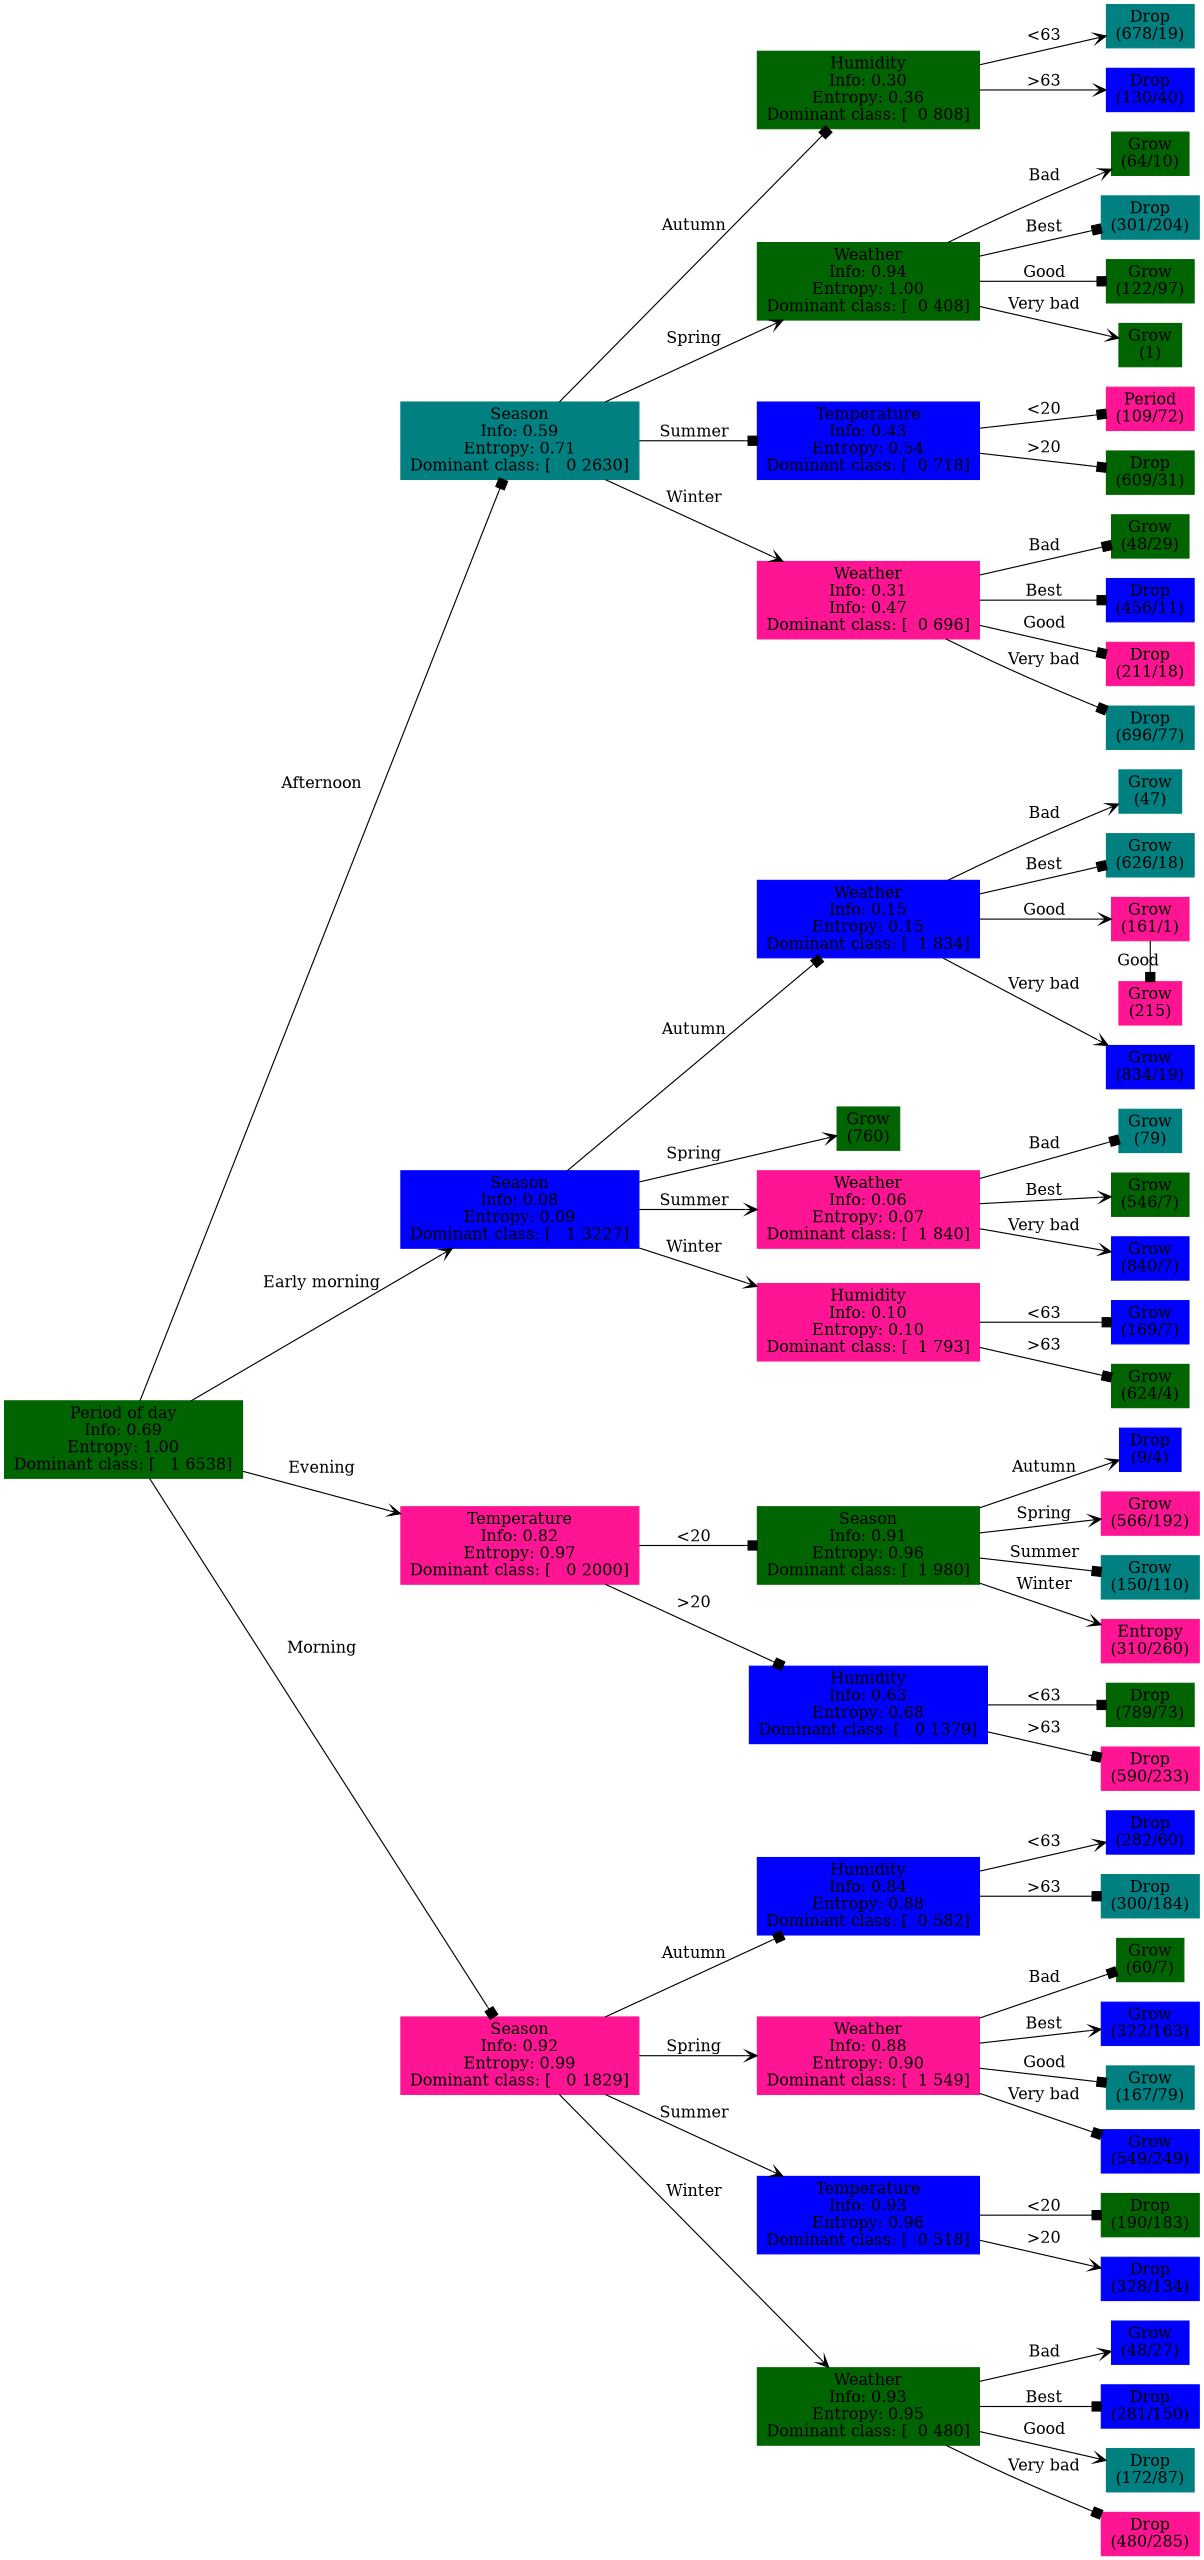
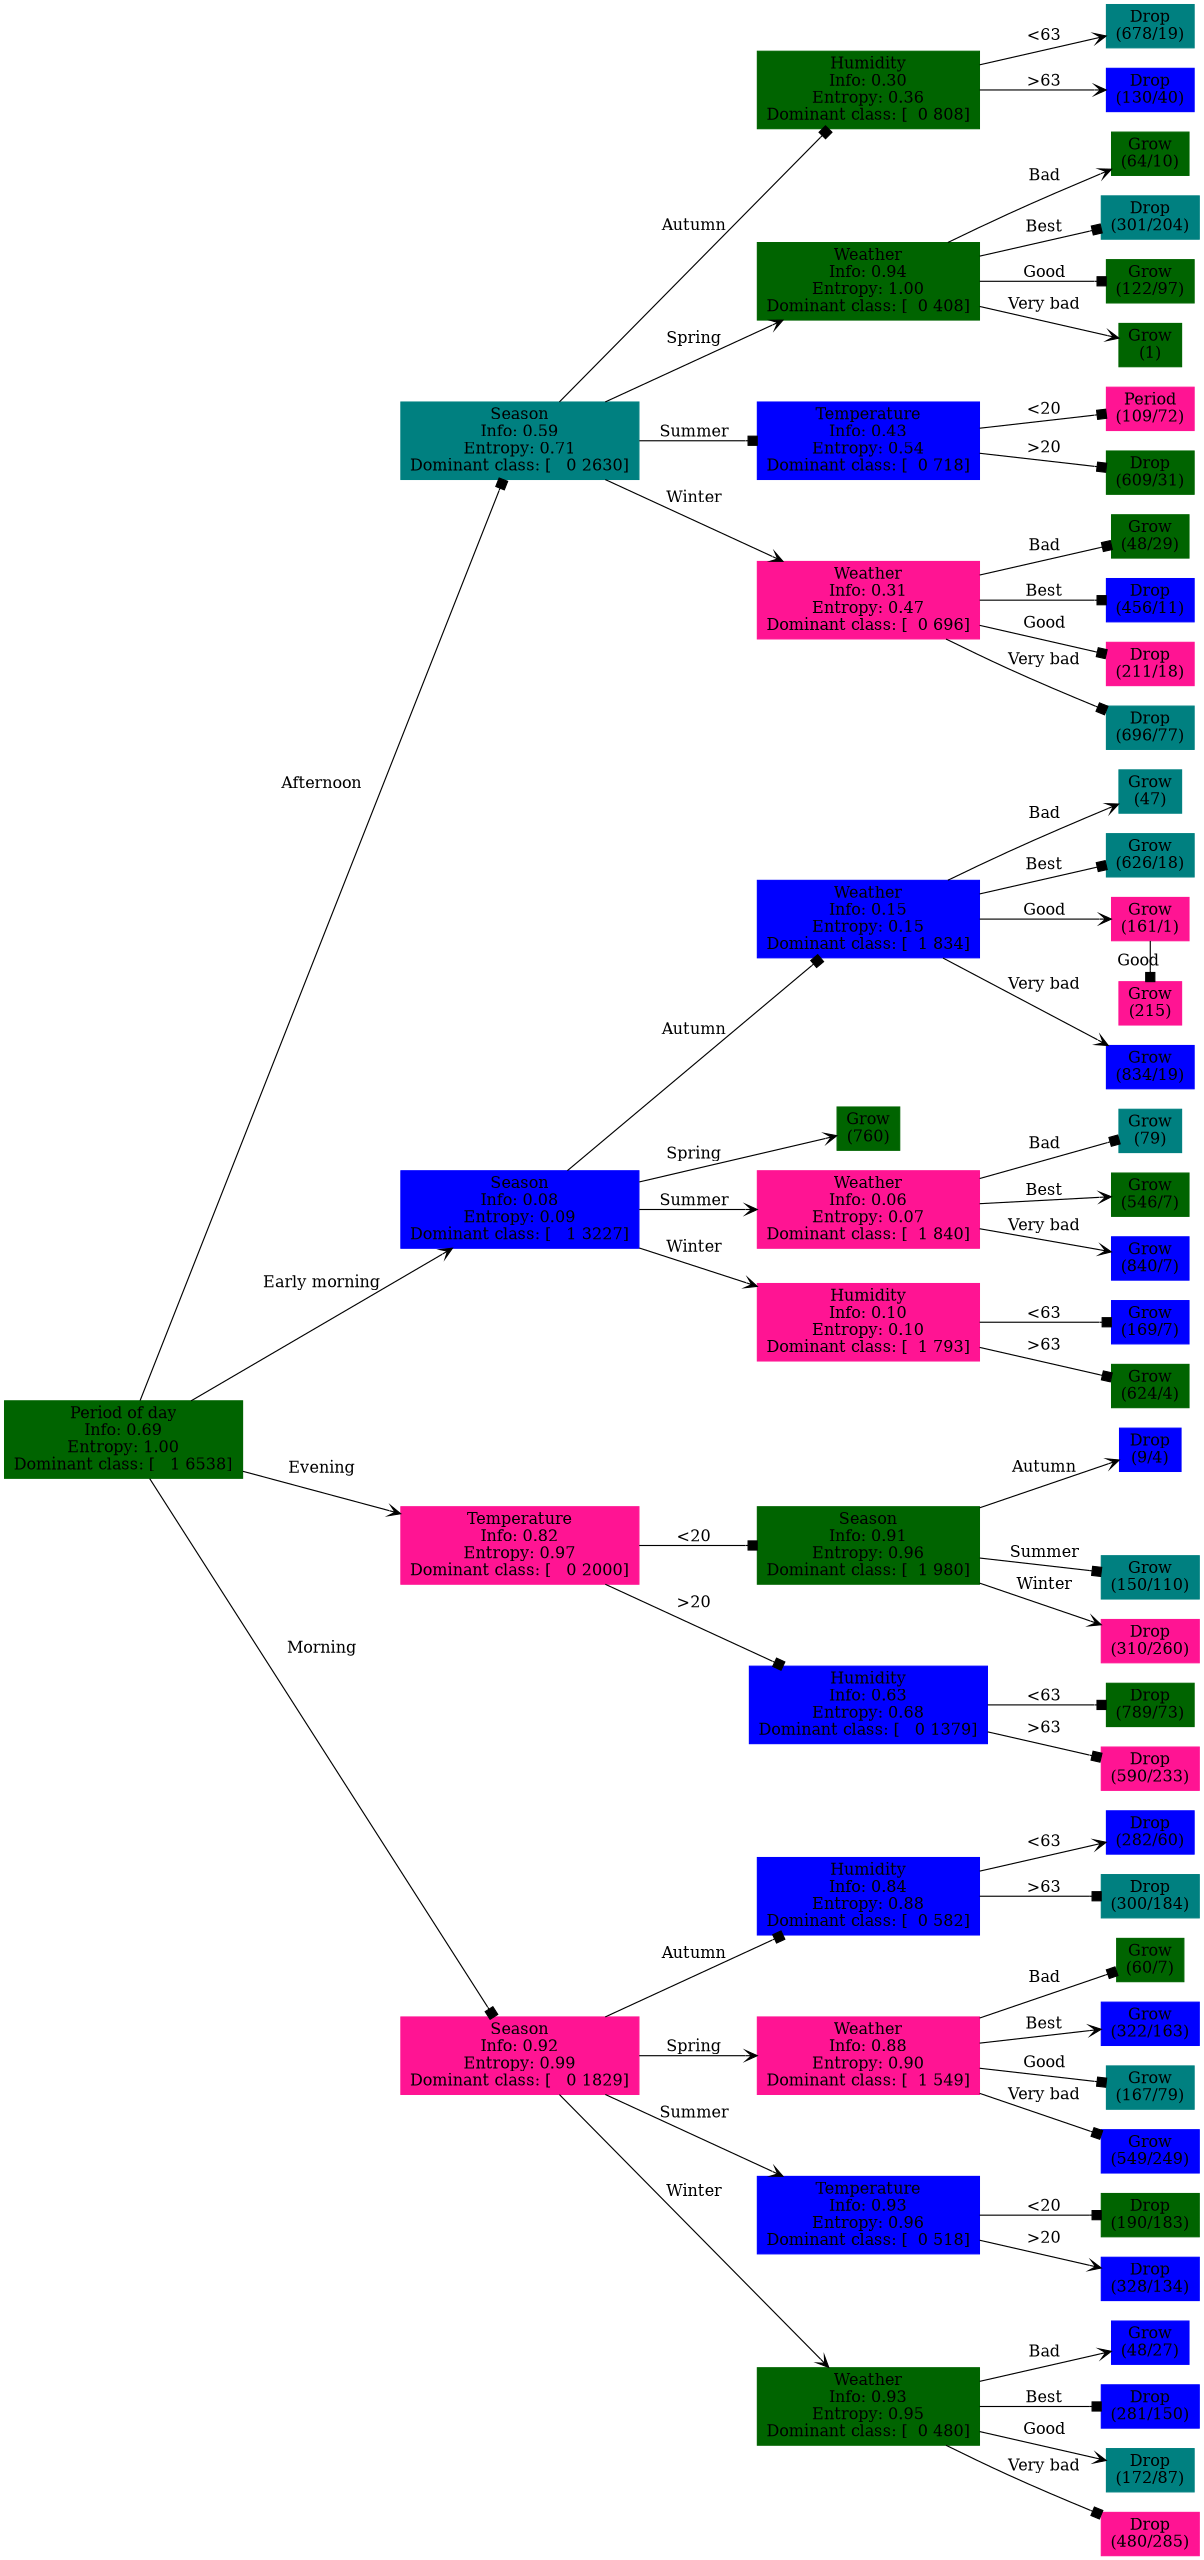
  digraph {
    rankdir=LR
    node [color=blue shape=box style=filled weight=4]
    edge [arrowhead=box]
    n1 [color=darkgreen label="Period of day\nInfo: 0.69\nEntropy: 1.00\nDominant class: [   1 6538]\n" weight=1]
    n2 [color=teal label="Season\nInfo: 0.59\nEntropy: 0.71\nDominant class: [   0 2630]\n" weight=2]
    n3 [label="Season\nInfo: 0.08\nEntropy: 0.09\nDominant class: [   1 3227]\n" weight=2]
    n4 [color=deeppink label="Temperature\nInfo: 0.82\nEntropy: 0.97\nDominant class: [   0 2000]\n" weight=2]
    n5 [color=deeppink label="Season\nInfo: 0.92\nEntropy: 0.99\nDominant class: [   0 1829]\n" weight=2]
    n6 [color=darkgreen label="Humidity\nInfo: 0.30\nEntropy: 0.36\nDominant class: [  0 808]\n" weight=3]
    n7 [color=darkgreen label="Weather\nInfo: 0.94\nEntropy: 1.00\nDominant class: [  0 408]\n" weight=3]
    n8 [label="Temperature\nInfo: 0.43\nEntropy: 0.54\nDominant class: [  0 718]\n" weight=3]
-   n9 [color=deeppink label="Weather\nInfo: 0.31\nInfo: 0.47\nDominant class: [  0 696]\n" weight=3]
+   n9 [color=deeppink label="Weather\nInfo: 0.31\nEntropy: 0.47\nDominant class: [  0 696]\n" weight=3]
    n10 [label="Weather\nInfo: 0.15\nEntropy: 0.15\nDominant class: [  1 834]\n" weight=3]
    n11 [color=darkgreen label="Grow\n(760)\n" weight=3]
    n12 [color=deeppink label="Weather\nInfo: 0.06\nEntropy: 0.07\nDominant class: [  1 840]\n" weight=3]
    n13 [color=deeppink label="Humidity\nInfo: 0.10\nEntropy: 0.10\nDominant class: [  1 793]\n" weight=3]
    n14 [color=darkgreen label="Season\nInfo: 0.91\nEntropy: 0.96\nDominant class: [  1 980]\n" weight=3]
    n15 [label="Humidity\nInfo: 0.63\nEntropy: 0.68\nDominant class: [   0 1379]\n" weight=3]
    n16 [label="Humidity\nInfo: 0.84\nEntropy: 0.88\nDominant class: [  0 582]\n" weight=3]
    n17 [color=deeppink label="Weather\nInfo: 0.88\nEntropy: 0.90\nDominant class: [  1 549]\n" weight=3]
    n18 [label="Temperature\nInfo: 0.93\nEntropy: 0.96\nDominant class: [  0 518]\n" weight=3]
    n19 [color=darkgreen label="Weather\nInfo: 0.93\nEntropy: 0.95\nDominant class: [  0 480]\n" weight=3]
    n20 [color=teal label="Drop\n(678/19)\n"]
    n21 [label="Drop\n(130/40)\n"]
    n22 [color=darkgreen label="Grow\n(64/10)\n"]
    n23 [color=teal label="Drop\n(301/204)\n"]
    n24 [color=darkgreen label="Grow\n(122/97)\n"]
    n25 [color=darkgreen label="Grow\n(1)\n"]
    n26 [color=deeppink label="Period\n(109/72)\n"]
    n27 [color=darkgreen label="Drop\n(609/31)\n"]
    n28 [color=darkgreen label="Grow\n(48/29)\n"]
    n29 [label="Drop\n(456/11)\n"]
    n30 [color=deeppink label="Drop\n(211/18)\n"]
    n31 [color=teal label="Drop\n(696/77)\n"]
    n32 [color=teal label="Grow\n(47)\n"]
    n33 [color=teal label="Grow\n(626/18)\n"]
    n34 [color=deeppink label="Grow\n(161/1)\n"]
    n35 [label="Grow\n(834/19)\n"]
    n36 [color=teal label="Grow\n(79)\n"]
    n37 [color=darkgreen label="Grow\n(546/7)\n"]
    n38 [color=deeppink label="Grow\n(215)\n"]
    n39 [label="Grow\n(840/7)\n"]
    n40 [label="Grow\n(169/7)\n"]
    n41 [color=darkgreen label="Grow\n(624/4)\n"]
    n42 [label="Drop\n(9/4)\n"]
-   n43 [color=deeppink label="Grow\n(566/192)\n"]
    n44 [color=teal label="Grow\n(150/110)\n"]
-   n45 [color=deeppink label="Entropy\n(310/260)\n"]
+   n45 [color=deeppink label="Drop\n(310/260)\n"]
    n46 [color=darkgreen label="Drop\n(789/73)\n"]
    n47 [color=deeppink label="Drop\n(590/233)\n"]
    n48 [label="Drop\n(282/60)\n"]
    n49 [color=teal label="Drop\n(300/184)\n"]
    n50 [color=darkgreen label="Grow\n(60/7)\n"]
    n51 [label="Grow\n(322/163)\n"]
    n52 [color=teal label="Grow\n(167/79)\n"]
    n53 [label="Grow\n(549/249)\n"]
    n54 [color=darkgreen label="Drop\n(190/183)\n"]
    n55 [label="Drop\n(328/134)\n"]
    n56 [label="Grow\n(48/27)\n"]
    n57 [label="Drop\n(281/150)\n"]
    n58 [color=teal label="Drop\n(172/87)\n"]
    n59 [color=deeppink label="Drop\n(480/285)\n"]
    subgraph sub_1 {
      rank=same
      n1
    }
    subgraph sub_2 {
      rank=same
      n2
      n3
      n4
      n5
    }
    subgraph sub_3 {
      rank=same
      n6
      n7
      n8
      n9
      n10
      n11
      n12
      n13
      n14
      n15
      n16
      n17
      n18
      n19
    }
    subgraph sub_4 {
      rank=same
      n20
      n21
      n22
      n23
      n24
      n25
      n26
      n27
      n28
      n29
      n30
      n31
      n32
      n33
      n34
      n35
      n36
      n37
      n38
      n39
      n40
      n41
      n42
-     n43
      n44
      n45
      n46
      n47
      n48
      n49
      n50
      n51
      n52
      n53
      n54
      n55
      n56
      n57
      n58
      n59
    }
    n1 -> n2 [label=Afternoon]
    n1 -> n3 [arrowhead=vee label="Early morning"]
    n1 -> n4 [arrowhead=vee label=Evening]
    n1 -> n5 [label=Morning]
    n2 -> n6 [label=Autumn]
    n2 -> n7 [arrowhead=vee label=Spring]
    n2 -> n8 [label=Summer]
    n2 -> n9 [arrowhead=vee label=Winter]
    n3 -> n10 [label=Autumn]
    n3 -> n11 [arrowhead=vee label=Spring]
    n3 -> n12 [arrowhead=vee label=Summer]
    n3 -> n13 [arrowhead=vee label=Winter]
    n4 -> n14 [label="<20"]
    n4 -> n15 [label=">20"]
    n5 -> n16 [label=Autumn]
    n5 -> n17 [arrowhead=vee label=Spring]
    n5 -> n18 [arrowhead=vee label=Summer]
    n5 -> n19 [arrowhead=vee label=Winter]
    n6 -> n20 [arrowhead=vee label="<63"]
    n6 -> n21 [arrowhead=vee label=">63"]
    n7 -> n22 [arrowhead=vee label=Bad]
    n7 -> n23 [label=Best]
    n7 -> n24 [label=Good]
    n7 -> n25 [arrowhead=vee label="Very bad"]
    n8 -> n26 [label="<20"]
    n8 -> n27 [label=">20"]
    n9 -> n28 [label=Bad]
    n9 -> n29 [label=Best]
    n9 -> n30 [label=Good]
    n9 -> n31 [label="Very bad"]
    n10 -> n32 [arrowhead=vee label=Bad]
    n10 -> n33 [label=Best]
    n10 -> n34 [arrowhead=vee label=Good]
    n10 -> n35 [arrowhead=vee label="Very bad"]
    n12 -> n36 [label=Bad]
    n12 -> n37 [arrowhead=vee label=Best]
    n12 -> n39 [arrowhead=vee label="Very bad"]
    n13 -> n40 [label="<63"]
    n13 -> n41 [label=">63"]
    n14 -> n42 [arrowhead=vee label=Autumn]
-   n14 -> n43 [arrowhead=vee label=Spring]
    n14 -> n44 [label=Summer]
    n14 -> n45 [arrowhead=vee label=Winter]
    n15 -> n46 [label="<63"]
    n15 -> n47 [label=">63"]
    n16 -> n48 [arrowhead=vee label="<63"]
    n16 -> n49 [label=">63"]
    n17 -> n50 [label=Bad]
    n17 -> n51 [arrowhead=vee label=Best]
    n17 -> n52 [label=Good]
    n17 -> n53 [label="Very bad"]
    n18 -> n54 [label="<20"]
    n18 -> n55 [arrowhead=vee label=">20"]
    n19 -> n56 [arrowhead=vee label=Bad]
    n19 -> n57 [label=Best]
    n19 -> n58 [arrowhead=vee label=Good]
    n19 -> n59 [label="Very bad"]
    n34 -> n38 [label=Good]
  }
